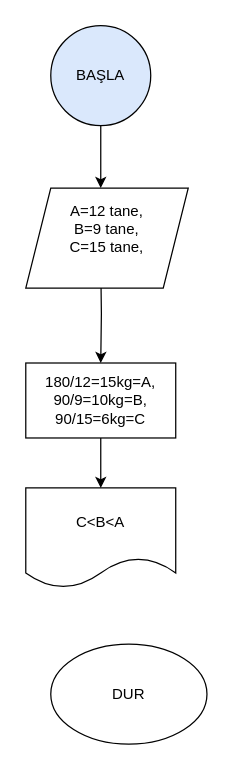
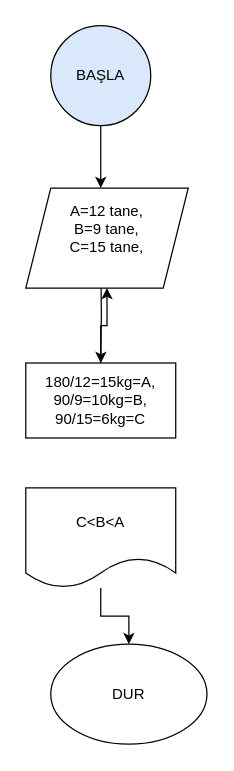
  <mxCell id="0" />
  <mxCell id="1" parent="0" />
  <mxCell id="2" value="" style="edgeStyle=orthogonalEdgeStyle;rounded=0;orthogonalLoop=1;jettySize=auto;html=1;" edge="1" parent="1" target="7"><mxGeometry relative="1" as="geometry"><mxPoint x="80" y="210" as="sourcePoint" /></mxGeometry></mxCell>
  <mxCell id="3" value="DUR" style="ellipse;whiteSpace=wrap;html=1;aspect=fixed;" vertex="1" parent="1"><mxGeometry x="40" y="515" width="125" height="80" as="geometry" /></mxCell>
  <mxCell id="4" value="" style="edgeStyle=orthogonalEdgeStyle;rounded=0;orthogonalLoop=1;jettySize=auto;html=1;" edge="1" parent="1" source="5"><mxGeometry relative="1" as="geometry"><mxPoint x="80" y="150" as="targetPoint" /></mxGeometry></mxCell>
  <mxCell id="5" value="BAŞLA" style="ellipse;whiteSpace=wrap;html=1;aspect=fixed;fillColor=#dae8fc;" vertex="1" parent="1"><mxGeometry x="40" y="20" width="80" height="80" as="geometry" /></mxCell>
- <mxCell id="6" value="" style="edgeStyle=orthogonalEdgeStyle;rounded=0;orthogonalLoop=1;jettySize=auto;html=1;" edge="1" parent="1" source="7" target="10"><mxGeometry relative="1" as="geometry" /></mxCell>
+ <mxCell id="6" value="" style="edgeStyle=orthogonalEdgeStyle;rounded=0;orthogonalLoop=1;jettySize=auto;html=1;" edge="1" parent="1" source="7" target="8"><mxGeometry relative="1" as="geometry" /></mxCell>
  <mxCell id="7" value="&lt;span&gt;180/12=15kg=A,&lt;/span&gt;&lt;br&gt;&lt;span&gt;90/9=10kg=B,&lt;/span&gt;&lt;br&gt;&lt;span&gt;90/15=6kg=C&lt;/span&gt;" style="whiteSpace=wrap;html=1;rounded=0;" vertex="1" parent="1"><mxGeometry x="20" y="290" width="120" height="60" as="geometry" /></mxCell>
  <mxCell id="8" value="&lt;span&gt;A=12 tane,&lt;/span&gt;&lt;br&gt;&lt;span&gt;B=9 tane,&lt;/span&gt;&lt;br&gt;&lt;span&gt;C=15 tane,&lt;br&gt;&lt;br&gt;&lt;/span&gt;" style="shape=parallelogram;perimeter=parallelogramPerimeter;whiteSpace=wrap;html=1;fixedSize=1;" vertex="1" parent="1"><mxGeometry x="20" y="150" width="130" height="80" as="geometry" /></mxCell>
+ <mxCell id="9" value="" style="edgeStyle=orthogonalEdgeStyle;rounded=0;orthogonalLoop=1;jettySize=auto;html=1;" edge="1" parent="1" source="10" target="3"><mxGeometry relative="1" as="geometry" /></mxCell>
  <mxCell id="10" value="C&amp;lt;B&amp;lt;A" style="shape=document;whiteSpace=wrap;html=1;boundedLbl=1;" vertex="1" parent="1"><mxGeometry x="20" y="390" width="120" height="80" as="geometry" /></mxCell>
